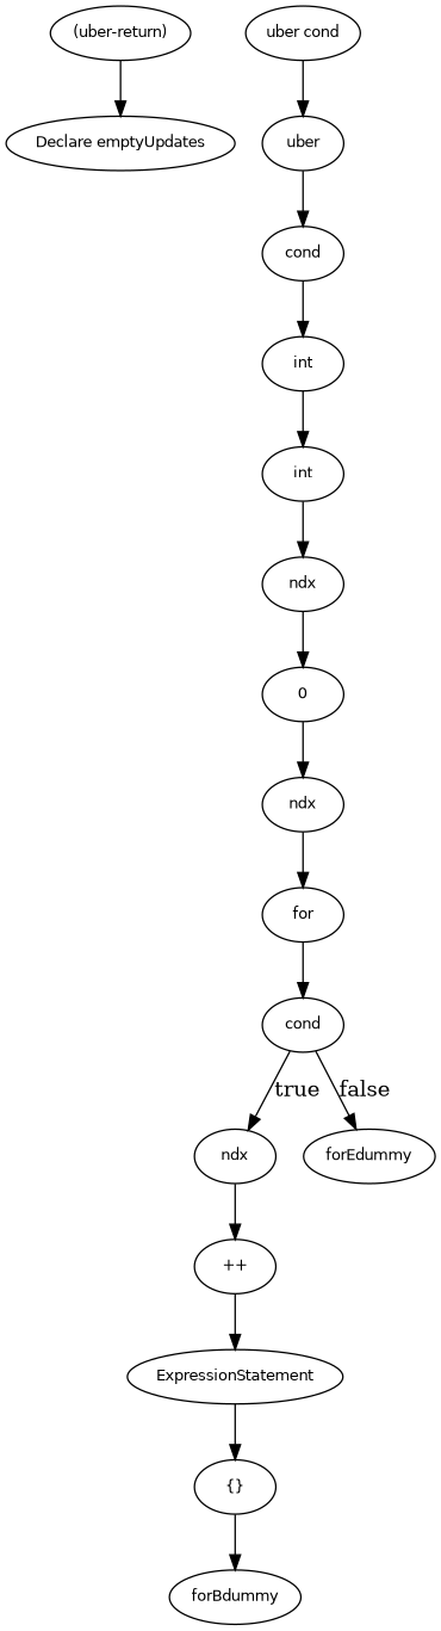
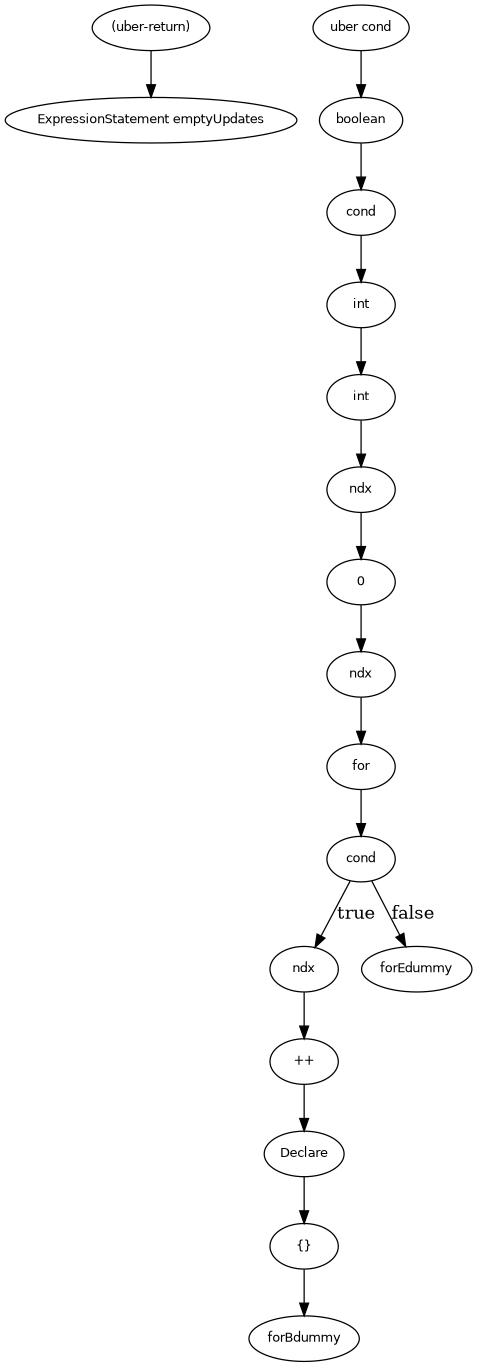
  digraph {
    node [fontname=Helvetica fontsize=10]
    n1 [label="(uber-return)"]
-   n2 [label="Declare emptyUpdates"]
+   n2 [label="ExpressionStatement emptyUpdates"]
    n3 [label=for]
    n4 [label=cond]
    n5 [label=ndx]
    n6 [label=forEdummy]
    n7 [label="++"]
-   n8 [label=ExpressionStatement]
+   n8 [label=Declare]
    n9 [label="{}"]
    n10 [label=forBdummy]
    n11 [label=0]
    n12 [label=ndx]
    n13 [label=ndx]
    n14 [label=int]
    n15 [label=int]
    n16 [label=cond]
-   n17 [label=uber]
+   n17 [label=boolean]
    n18 [label="uber cond"]
    n1 -> n2
    n3 -> n4
    n4 -> n5 [label=true]
    n4 -> n6 [label=false]
    n5 -> n7
    n7 -> n8
    n8 -> n9
    n9 -> n10
    n11 -> n12
    n12 -> n3
    n13 -> n11
    n14 -> n13
    n15 -> n14
    n16 -> n15
    n17 -> n16
    n18 -> n17
  }
